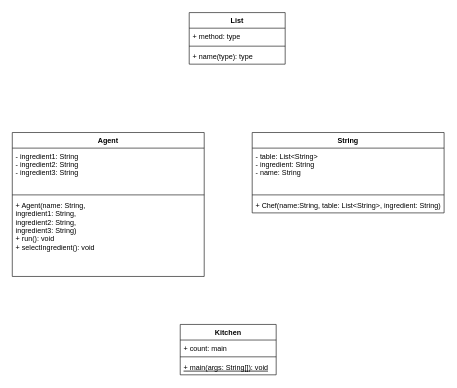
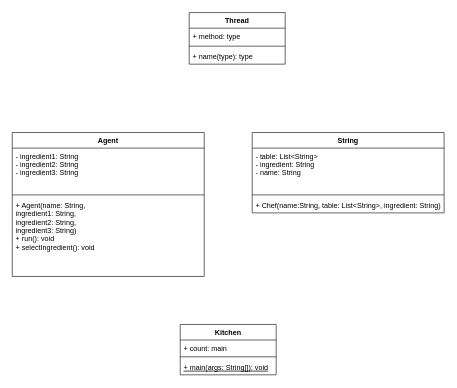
  <mxCell id="0" />
  <mxCell id="1" parent="0" />
  <mxCell id="2" value="Agent" style="swimlane;fontStyle=1;align=center;verticalAlign=top;childLayout=stackLayout;horizontal=1;startSize=26;horizontalStack=0;resizeParent=1;resizeParentMax=0;resizeLast=0;collapsible=1;marginBottom=0;" vertex="1" parent="1"><mxGeometry x="20" y="220" width="320" height="240" as="geometry" /></mxCell>
  <mxCell id="3" value="- ingredient1: String&#10;- ingredient2: String&#10;- ingredient3: String" style="text;strokeColor=none;fillColor=none;align=left;verticalAlign=top;spacingLeft=4;spacingRight=4;overflow=hidden;rotatable=0;points=[[0,0.5],[1,0.5]];portConstraint=eastwest;" vertex="1" parent="2"><mxGeometry y="26" width="320" height="74" as="geometry" /></mxCell>
  <mxCell id="4" value="" style="line;strokeWidth=1;fillColor=none;align=left;verticalAlign=middle;spacingTop=-1;spacingLeft=3;spacingRight=3;rotatable=0;labelPosition=right;points=[];portConstraint=eastwest;strokeColor=inherit;" vertex="1" parent="2"><mxGeometry y="100" width="320" height="8" as="geometry" /></mxCell>
  <mxCell id="5" value="+ Agent(name: String, &#10;                ingredient1: String, &#10;                ingredient2: String, &#10;                ingredient3: String)&#10;+ run(): void&#10;+ selectIngredient(): void" style="text;strokeColor=none;fillColor=none;align=left;verticalAlign=top;spacingLeft=4;spacingRight=4;overflow=hidden;rotatable=0;points=[[0,0.5],[1,0.5]];portConstraint=eastwest;" vertex="1" parent="2"><mxGeometry y="108" width="320" height="132" as="geometry" /></mxCell>
  <mxCell id="6" value="Kitchen" style="swimlane;fontStyle=1;align=center;verticalAlign=top;childLayout=stackLayout;horizontal=1;startSize=26;horizontalStack=0;resizeParent=1;resizeParentMax=0;resizeLast=0;collapsible=1;marginBottom=0;" vertex="1" parent="1"><mxGeometry x="300" y="540" width="160" height="84" as="geometry" /></mxCell>
  <mxCell id="7" value="+ count: main" style="text;strokeColor=none;fillColor=none;align=left;verticalAlign=top;spacingLeft=4;spacingRight=4;overflow=hidden;rotatable=0;points=[[0,0.5],[1,0.5]];portConstraint=eastwest;" vertex="1" parent="6"><mxGeometry y="26" width="160" height="24" as="geometry" /></mxCell>
  <mxCell id="8" value="" style="line;strokeWidth=1;fillColor=none;align=left;verticalAlign=middle;spacingTop=-1;spacingLeft=3;spacingRight=3;rotatable=0;labelPosition=right;points=[];portConstraint=eastwest;strokeColor=inherit;" vertex="1" parent="6"><mxGeometry y="50" width="160" height="8" as="geometry" /></mxCell>
  <mxCell id="9" value="+ main(args: String[]): void" style="text;strokeColor=none;fillColor=none;align=left;verticalAlign=top;spacingLeft=4;spacingRight=4;overflow=hidden;rotatable=0;points=[[0,0.5],[1,0.5]];portConstraint=eastwest;fontStyle=4" vertex="1" parent="6"><mxGeometry y="58" width="160" height="26" as="geometry" /></mxCell>
  <mxCell id="10" value="String" style="swimlane;fontStyle=1;align=center;verticalAlign=top;childLayout=stackLayout;horizontal=1;startSize=26;horizontalStack=0;resizeParent=1;resizeParentMax=0;resizeLast=0;collapsible=1;marginBottom=0;" vertex="1" parent="1"><mxGeometry x="420" y="220" width="320" height="134" as="geometry" /></mxCell>
  <mxCell id="11" value="- table: List&lt;String&gt;&#10;- ingredient: String&#10;- name: String" style="text;strokeColor=none;fillColor=none;align=left;verticalAlign=top;spacingLeft=4;spacingRight=4;overflow=hidden;rotatable=0;points=[[0,0.5],[1,0.5]];portConstraint=eastwest;" vertex="1" parent="10"><mxGeometry y="26" width="320" height="74" as="geometry" /></mxCell>
  <mxCell id="12" value="" style="line;strokeWidth=1;fillColor=none;align=left;verticalAlign=middle;spacingTop=-1;spacingLeft=3;spacingRight=3;rotatable=0;labelPosition=right;points=[];portConstraint=eastwest;strokeColor=inherit;" vertex="1" parent="10"><mxGeometry y="100" width="320" height="8" as="geometry" /></mxCell>
  <mxCell id="13" value="+ Chef(name:String, table: List&lt;String&gt;, ingredient: String)" style="text;strokeColor=none;fillColor=none;align=left;verticalAlign=top;spacingLeft=4;spacingRight=4;overflow=hidden;rotatable=0;points=[[0,0.5],[1,0.5]];portConstraint=eastwest;" vertex="1" parent="10"><mxGeometry y="108" width="320" height="26" as="geometry" /></mxCell>
- <mxCell id="14" value="List" style="swimlane;fontStyle=1;align=center;verticalAlign=top;childLayout=stackLayout;horizontal=1;startSize=26;horizontalStack=0;resizeParent=1;resizeParentMax=0;resizeLast=0;collapsible=1;marginBottom=0;" vertex="1" parent="1"><mxGeometry x="315" y="20" width="160" height="86" as="geometry" /></mxCell>
+ <mxCell id="14" value="Thread" style="swimlane;fontStyle=1;align=center;verticalAlign=top;childLayout=stackLayout;horizontal=1;startSize=26;horizontalStack=0;resizeParent=1;resizeParentMax=0;resizeLast=0;collapsible=1;marginBottom=0;" vertex="1" parent="1"><mxGeometry x="315" y="20" width="160" height="86" as="geometry" /></mxCell>
  <mxCell id="15" value="+ method: type" style="text;strokeColor=none;fillColor=none;align=left;verticalAlign=top;spacingLeft=4;spacingRight=4;overflow=hidden;rotatable=0;points=[[0,0.5],[1,0.5]];portConstraint=eastwest;" vertex="1" parent="14"><mxGeometry y="26" width="160" height="26" as="geometry" /></mxCell>
  <mxCell id="16" value="" style="line;strokeWidth=1;fillColor=none;align=left;verticalAlign=middle;spacingTop=-1;spacingLeft=3;spacingRight=3;rotatable=0;labelPosition=right;points=[];portConstraint=eastwest;strokeColor=inherit;" vertex="1" parent="14"><mxGeometry y="52" width="160" height="8" as="geometry" /></mxCell>
  <mxCell id="17" value="+ name(type): type" style="text;strokeColor=none;fillColor=none;align=left;verticalAlign=top;spacingLeft=4;spacingRight=4;overflow=hidden;rotatable=0;points=[[0,0.5],[1,0.5]];portConstraint=eastwest;" vertex="1" parent="14"><mxGeometry y="60" width="160" height="26" as="geometry" /></mxCell>
